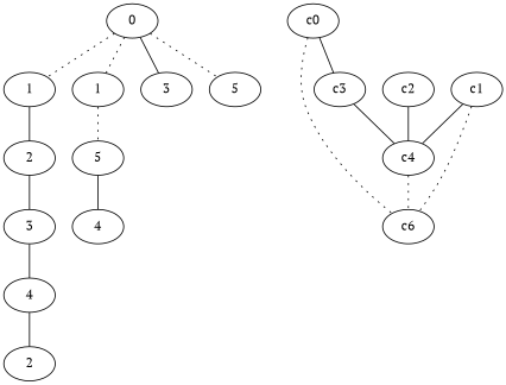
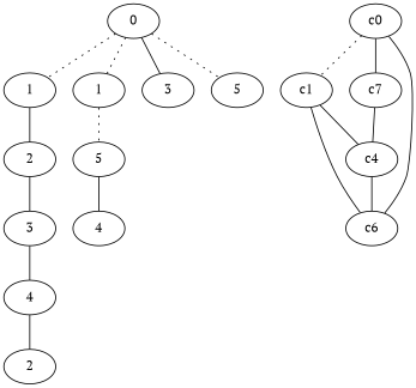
  graph {
    fontname="PT Serif"
    node [fontname="PT Serif"]
    edge [fontname="PT Serif"]
    n1 [label=0]
    n2 [label=1]
    n3 [label=1]
    n4 [label=3]
    n5 [label=5]
    n6 [label=2]
    n7 [label=5]
    n8 [label=3]
    n9 [label=4]
    n10 [label=2]
    n11 [label=4]
    c0
    c1
-   c3
+   c3 [label=c7]
    n15 [label=c6]
    c4
-   c2
    n1 -- n2 [style=dotted]
    n1 -- n3 [style=dotted]
    n1 -- n4
    n1 -- n5 [style=dotted]
    n2 -- n6
    n3 -- n7 [style=dotted]
    n6 -- n8
    n7 -- n11
    n8 -- n9
    n9 -- n10
+   c0 -- c1 [style=dotted]
    c0 -- c3
-   c0 -- n15 [style=dotted]
-   c1 -- n15 [style=dotted]
+   c0 -- n15 [style=solid]
+   c1 -- n15 [style=solid]
    c1 -- c4
    c3 -- c4
-   c4 -- n15 [style=dotted]
-   c2 -- c4
+   c4 -- n15
  }
